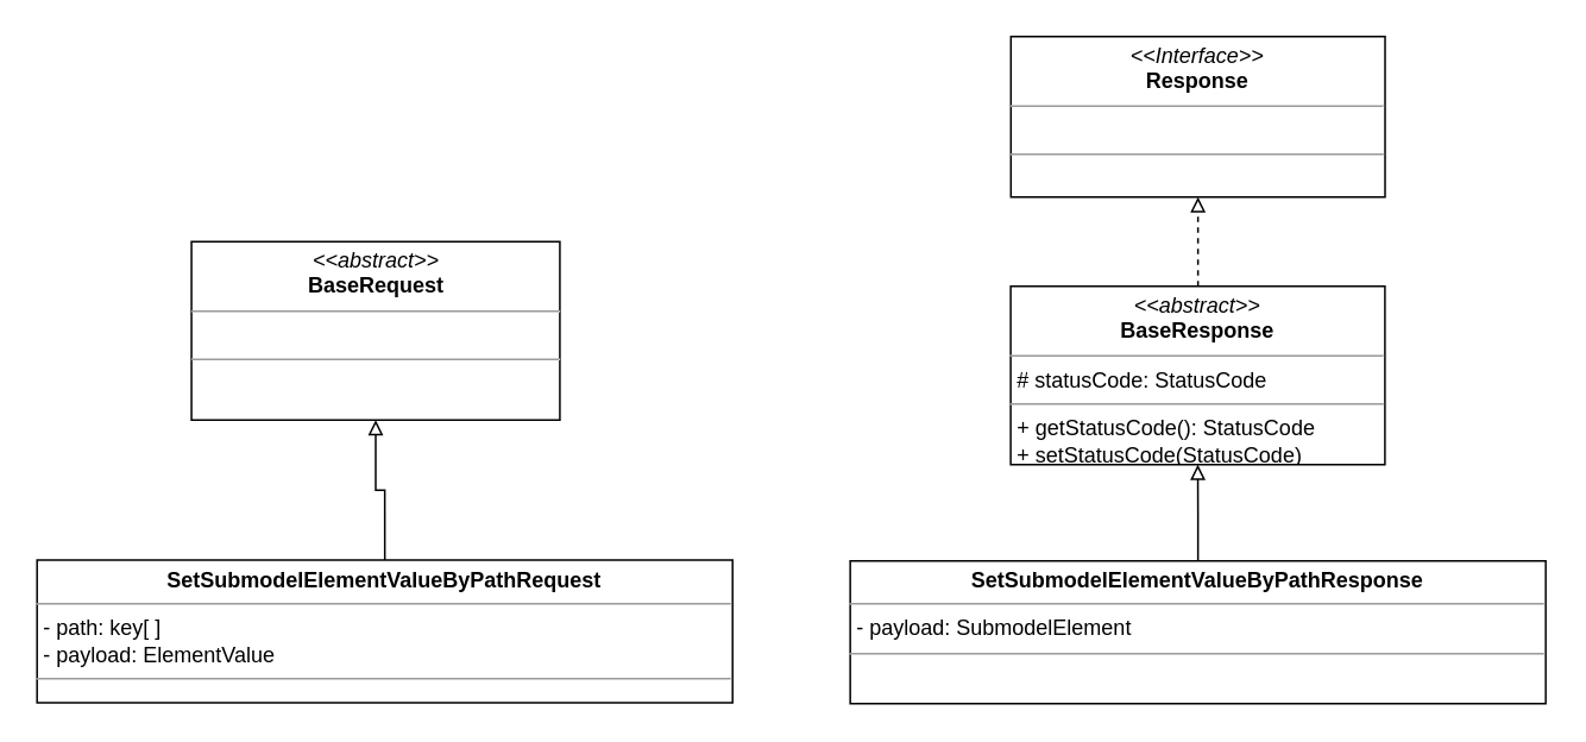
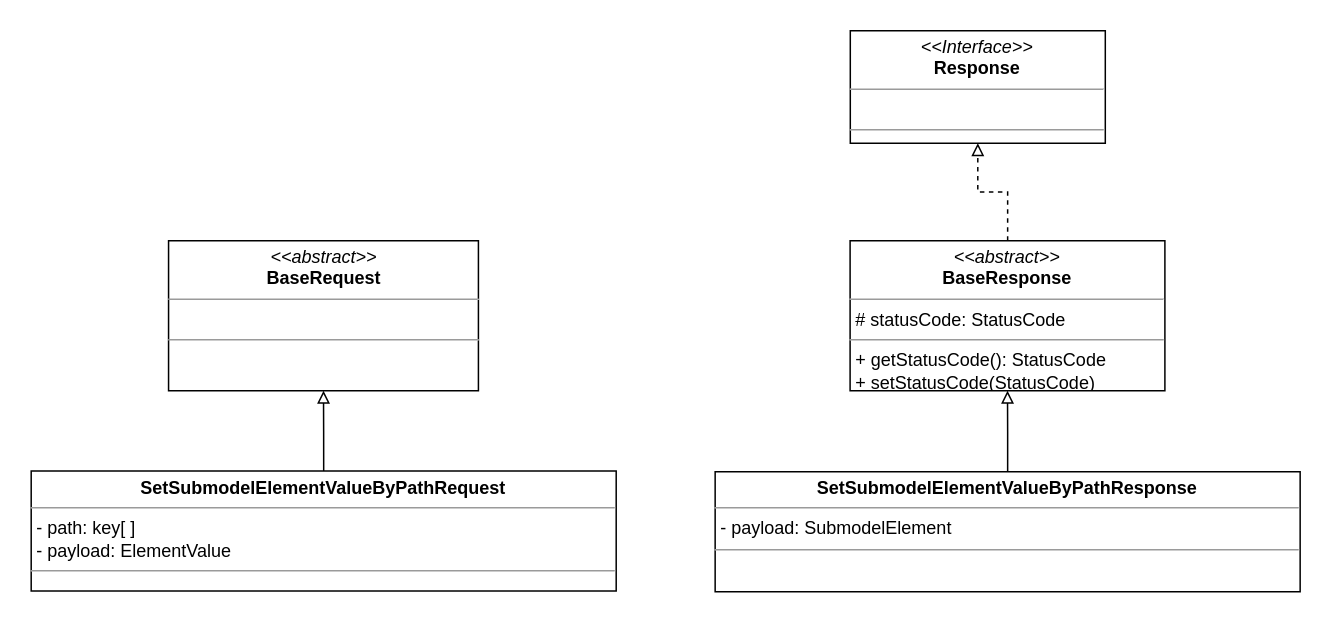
  <mxCell id="0" />
  <mxCell id="1" parent="0" />
  <mxCell id="2" value="" style="endArrow=block;html=1;rounded=0;edgeStyle=orthogonalEdgeStyle;entryX=0.5;entryY=1;entryDx=0;entryDy=0;exitX=0.5;exitY=0;exitDx=0;exitDy=0;endFill=0;" parent="1" source="6" target="4" edge="1"><mxGeometry width="50" height="50" relative="1" as="geometry"><mxPoint x="214.995" y="313.5" as="sourcePoint" /><mxPoint x="215.465" y="255" as="targetPoint" /><Array as="points" /></mxGeometry></mxCell>
  <mxCell id="3" style="edgeStyle=orthogonalEdgeStyle;rounded=0;orthogonalLoop=1;jettySize=auto;html=1;entryX=0.5;entryY=1;entryDx=0;entryDy=0;endArrow=block;endFill=0;exitX=0.5;exitY=0;exitDx=0;exitDy=0;" parent="1" source="5" target="9" edge="1"><mxGeometry relative="1" as="geometry"><mxPoint x="671" y="420" as="targetPoint" /><mxPoint x="681" y="314" as="sourcePoint" /></mxGeometry></mxCell>
- <mxCell id="4" value="&lt;p style=&quot;margin: 0px ; margin-top: 4px ; text-align: center&quot;&gt;&lt;i&gt;&amp;lt;&amp;lt;abstract&amp;gt;&amp;gt;&lt;/i&gt;&lt;br&gt;&lt;b&gt;BaseRequest&lt;/b&gt;&lt;/p&gt;&lt;hr size=&quot;1&quot;&gt;&lt;p style=&quot;margin: 0px ; margin-left: 4px&quot;&gt;&lt;br&gt;&lt;/p&gt;&lt;hr size=&quot;1&quot;&gt;&lt;p style=&quot;margin: 0px ; margin-left: 4px&quot;&gt;&lt;br&gt;&lt;/p&gt;" style="verticalAlign=top;align=left;overflow=fill;fontSize=12;fontFamily=Helvetica;html=1;" parent="1" vertex="1"><mxGeometry x="106.71" y="135" width="206.57" height="100" as="geometry" /></mxCell>
+ <mxCell id="4" value="&lt;p style=&quot;margin: 0px ; margin-top: 4px ; text-align: center&quot;&gt;&lt;i&gt;&amp;lt;&amp;lt;abstract&amp;gt;&amp;gt;&lt;/i&gt;&lt;br&gt;&lt;b&gt;BaseRequest&lt;/b&gt;&lt;/p&gt;&lt;hr size=&quot;1&quot;&gt;&lt;p style=&quot;margin: 0px ; margin-left: 4px&quot;&gt;&lt;br&gt;&lt;/p&gt;&lt;hr size=&quot;1&quot;&gt;&lt;p style=&quot;margin: 0px ; margin-left: 4px&quot;&gt;&lt;br&gt;&lt;/p&gt;" style="verticalAlign=top;align=left;overflow=fill;fontSize=12;fontFamily=Helvetica;html=1;" parent="1" vertex="1"><mxGeometry x="111.71" y="160" width="206.57" height="100" as="geometry" /></mxCell>
  <mxCell id="5" value="&lt;p style=&quot;margin: 0px ; margin-top: 4px ; text-align: center&quot;&gt;&lt;b&gt;SetSubmodelElementValueByPathResponse&lt;/b&gt;&lt;br&gt;&lt;/p&gt;&lt;hr size=&quot;1&quot;&gt;&lt;p style=&quot;margin: 0px ; margin-left: 4px&quot;&gt;- payload: SubmodelElement&lt;/p&gt;&lt;hr size=&quot;1&quot;&gt;&lt;p style=&quot;margin: 0px ; margin-left: 4px&quot;&gt;&lt;br&gt;&lt;/p&gt;" style="verticalAlign=top;align=left;overflow=fill;fontSize=12;fontFamily=Helvetica;html=1;" parent="1" vertex="1"><mxGeometry x="476.1" y="314" width="390" height="80" as="geometry" /></mxCell>
  <mxCell id="6" value="&lt;p style=&quot;margin: 0px ; margin-top: 4px ; text-align: center&quot;&gt;&lt;b&gt;SetSubmodelElementValueByPathRequest&lt;/b&gt;&lt;br&gt;&lt;/p&gt;&lt;hr size=&quot;1&quot;&gt;&lt;p style=&quot;margin: 0px ; margin-left: 4px&quot;&gt;&lt;span&gt;- path: key[ ]&lt;/span&gt;&lt;/p&gt;&lt;p style=&quot;margin: 0px ; margin-left: 4px&quot;&gt;&lt;span&gt;- payload: ElementValue&lt;/span&gt;&lt;/p&gt;&lt;hr size=&quot;1&quot;&gt;&lt;p style=&quot;margin: 0px ; margin-left: 4px&quot;&gt;&lt;br&gt;&lt;/p&gt;" style="verticalAlign=top;align=left;overflow=fill;fontSize=12;fontFamily=Helvetica;html=1;" parent="1" vertex="1"><mxGeometry x="20.13" y="313.5" width="390" height="80" as="geometry" /></mxCell>
- <mxCell id="7" value="&lt;p style=&quot;margin: 0px ; margin-top: 4px ; text-align: center&quot;&gt;&lt;i&gt;&amp;lt;&amp;lt;Interface&amp;gt;&amp;gt;&lt;/i&gt;&lt;br&gt;&lt;b&gt;Response&lt;/b&gt;&lt;/p&gt;&lt;hr size=&quot;1&quot;&gt;&lt;p style=&quot;margin: 0px ; margin-left: 4px&quot;&gt;&lt;br&gt;&lt;/p&gt;&lt;hr size=&quot;1&quot;&gt;&lt;p style=&quot;margin: 0px ; margin-left: 4px&quot;&gt;&lt;br&gt;&lt;/p&gt;" style="verticalAlign=top;align=left;overflow=fill;fontSize=12;fontFamily=Helvetica;html=1;" parent="1" vertex="1"><mxGeometry x="566.2" y="20" width="209.8" height="90" as="geometry" /></mxCell>
+ <mxCell id="7" value="&lt;p style=&quot;margin: 0px ; margin-top: 4px ; text-align: center&quot;&gt;&lt;i&gt;&amp;lt;&amp;lt;Interface&amp;gt;&amp;gt;&lt;/i&gt;&lt;br&gt;&lt;b&gt;Response&lt;/b&gt;&lt;/p&gt;&lt;hr size=&quot;1&quot;&gt;&lt;p style=&quot;margin: 0px ; margin-left: 4px&quot;&gt;&lt;br&gt;&lt;/p&gt;&lt;hr size=&quot;1&quot;&gt;&lt;p style=&quot;margin: 0px ; margin-left: 4px&quot;&gt;&lt;br&gt;&lt;/p&gt;" style="verticalAlign=top;align=left;overflow=fill;fontSize=12;fontFamily=Helvetica;html=1;" parent="1" vertex="1"><mxGeometry x="566.2" y="20" width="170" height="75" as="geometry" /></mxCell>
  <mxCell id="8" style="edgeStyle=orthogonalEdgeStyle;rounded=0;orthogonalLoop=1;jettySize=auto;html=1;entryX=0.5;entryY=1;entryDx=0;entryDy=0;endArrow=block;endFill=0;dashed=1;" parent="1" source="9" target="7" edge="1"><mxGeometry relative="1" as="geometry" /></mxCell>
  <mxCell id="9" value="&lt;p style=&quot;margin: 0px ; margin-top: 4px ; text-align: center&quot;&gt;&lt;i&gt;&amp;lt;&amp;lt;abstract&amp;gt;&amp;gt;&lt;/i&gt;&lt;br&gt;&lt;b&gt;BaseResponse&lt;/b&gt;&lt;/p&gt;&lt;hr size=&quot;1&quot;&gt;&lt;p style=&quot;margin: 0px ; margin-left: 4px&quot;&gt;# statusCode: StatusCode&lt;/p&gt;&lt;hr size=&quot;1&quot;&gt;&lt;p style=&quot;margin: 0px ; margin-left: 4px&quot;&gt;+ getStatusCode(): StatusCode&lt;br&gt;+ setStatusCode(StatusCode)&lt;/p&gt;" style="verticalAlign=top;align=left;overflow=fill;fontSize=12;fontFamily=Helvetica;html=1;" parent="1" vertex="1"><mxGeometry x="566.07" y="160" width="209.86" height="100" as="geometry" /></mxCell>
